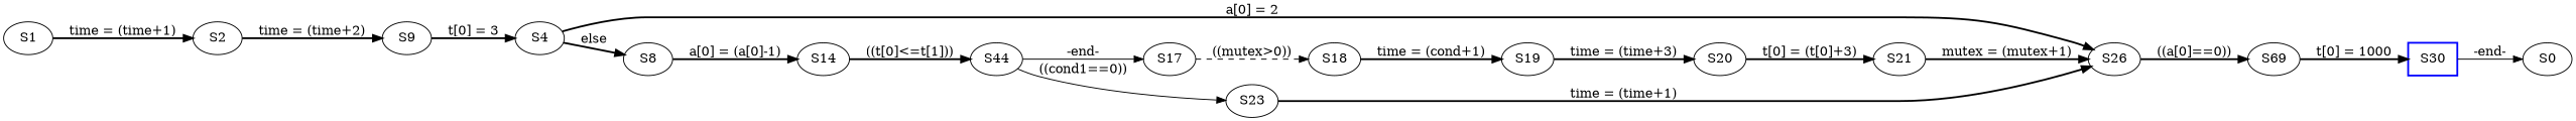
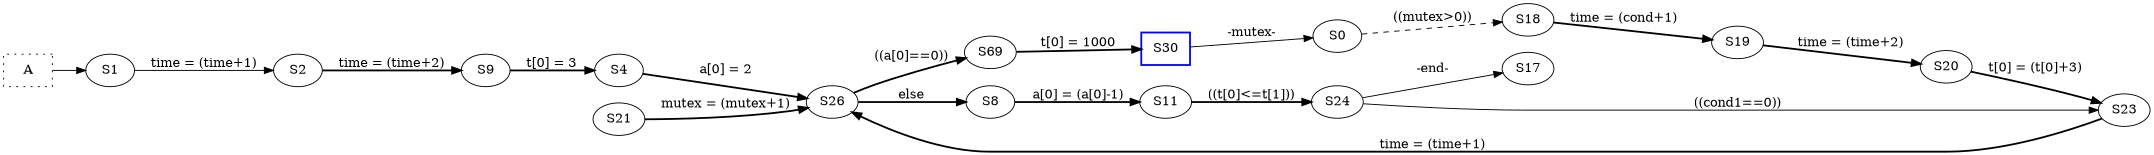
  digraph {
    rankdir=LR
    edge [color=black style=bold]
+   n1 [label=A shape=box style=dotted]
    S1
    S2
    n4 [label=S9]
    S4
    S26
    n7 [label=S69]
    S8
    S30 [color=blue shape=box style=bold]
-   S11 [label=S14]
+   S11
    S0
-   S24 [label=S44]
+   S24
    S17
    S23
    S18
    S19
    S20
    S21
-   S1 -> S2 [label="time = (time+1)"]
+   n1 -> S1 [color="" style=""]
+   S1 -> S2 [label="time = (time+1)" style=solid]
    S2 -> n4 [label="time = (time+2)"]
    n4 -> S4 [label="t[0] = 3"]
    S4 -> S26 [label="a[0] = 2"]
    S26 -> n7 [label="((a[0]==0))"]
-   S4 -> S8 [label=else]
+   S26 -> S8 [label=else]
    n7 -> S30 [label="t[0] = 1000"]
    S8 -> S11 [label="a[0] = (a[0]-1)"]
-   S30 -> S0 [label="-end-" style=solid]
+   S30 -> S0 [label="-mutex-" style=solid]
    S11 -> S24 [label="((t[0]<=t[1]))"]
    S24 -> S17 [label="-end-" style=solid]
    S24 -> S23 [label="((cond1==0))" style=solid]
-   S17 -> S18 [label="((mutex>0))" style=dashed]
+   S0 -> S18 [label="((mutex>0))" style=dashed]
    S23 -> S26 [label="time = (time+1)"]
    S18 -> S19 [label="time = (cond+1)"]
-   S19 -> S20 [label="time = (time+3)"]
-   S20 -> S21 [label="t[0] = (t[0]+3)"]
+   S19 -> S20 [label="time = (time+2)"]
+   S20 -> S23 [label="t[0] = (t[0]+3)"]
    S21 -> S26 [label="mutex = (mutex+1)"]
  }
